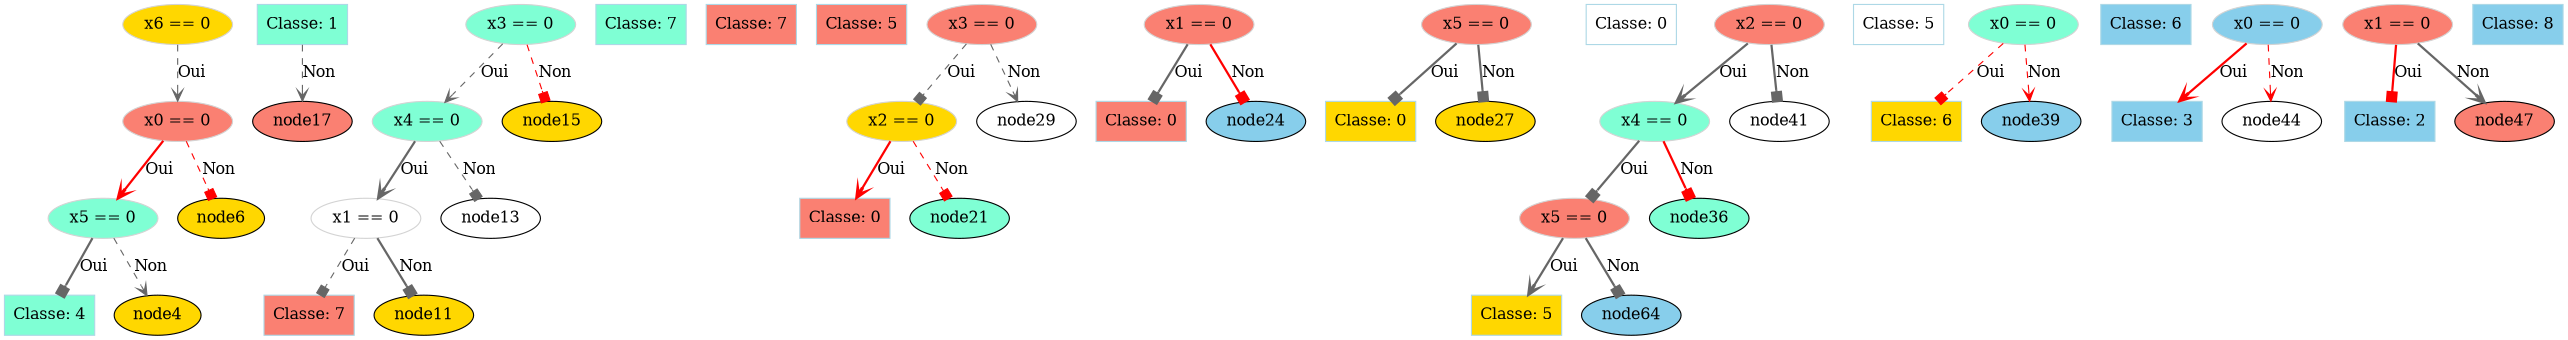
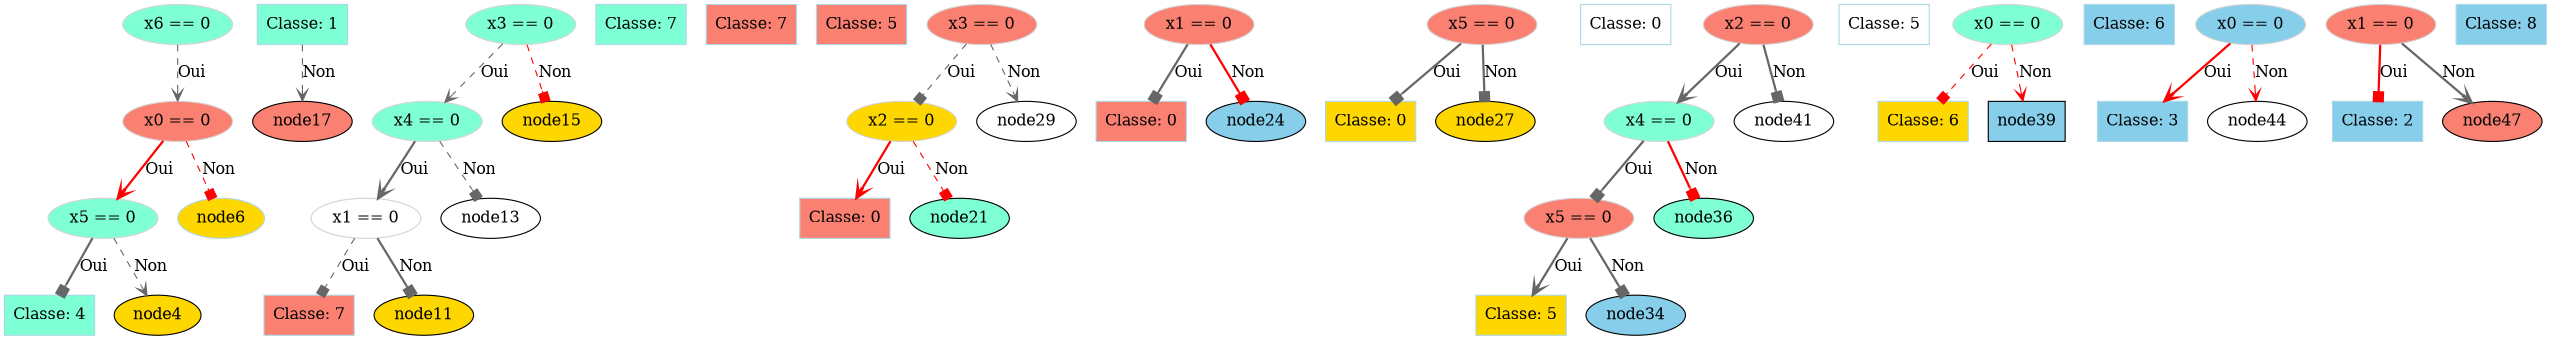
  digraph {
    node [color=lightblue fillcolor=salmon shape=box style=filled]
    edge [arrowhead=box color=gray40 style=bold]
-   n1 [color=lightgray fillcolor=gold label="x6 == 0" shape=ellipse]
+   n1 [color=lightgray fillcolor=aquamarine label="x6 == 0" shape=ellipse]
    n2 [color=lightgray label="x0 == 0" shape=ellipse]
    n3 [color=lightgray fillcolor=aquamarine label="x5 == 0" shape=ellipse]
-   node6 [fillcolor=gold color="" shape=""]
+   node6 [fillcolor=gold shape=""]
    node17 [color="" shape=""]
    n6 [fillcolor=aquamarine label="Classe: 4"]
    node4 [fillcolor=gold color="" shape=""]
    n8 [fillcolor=aquamarine label="Classe: 1"]
    n9 [color=lightgray fillcolor=aquamarine label="x3 == 0" shape=ellipse]
    n10 [color=lightgray fillcolor=aquamarine label="x4 == 0" shape=ellipse]
    node15 [fillcolor=gold color="" shape=""]
    n12 [color=lightgray fillcolor=white label="x1 == 0" shape=ellipse]
    node13 [fillcolor=white color="" shape=""]
    n14 [label="Classe: 7"]
    node11 [fillcolor=gold color="" shape=""]
    n16 [fillcolor=aquamarine label="Classe: 7"]
    n17 [label="Classe: 7"]
    n18 [label="Classe: 5"]
    n19 [color=lightgray label="x3 == 0" shape=ellipse]
    n20 [color=lightgray fillcolor=gold label="x2 == 0" shape=ellipse]
    node29 [fillcolor=white color="" shape=""]
    n22 [label="Classe: 0"]
    node21 [fillcolor=aquamarine color="" shape=""]
    n24 [color=lightgray label="x1 == 0" shape=ellipse]
    n25 [label="Classe: 0"]
    node24 [fillcolor=skyblue color="" shape=""]
    n27 [color=lightgray label="x5 == 0" shape=ellipse]
    n28 [fillcolor=gold label="Classe: 0"]
    node27 [fillcolor=gold color="" shape=""]
    n30 [fillcolor=white label="Classe: 0"]
    n31 [color=lightgray label="x2 == 0" shape=ellipse]
    n32 [color=lightgray fillcolor=aquamarine label="x4 == 0" shape=ellipse]
    node41 [fillcolor=white color="" shape=""]
    n34 [color=lightgray label="x5 == 0" shape=ellipse]
    node36 [fillcolor=aquamarine color="" shape=""]
    n36 [fillcolor=gold label="Classe: 5"]
-   node34 [fillcolor=skyblue label=node64 color="" shape=""]
+   node34 [fillcolor=skyblue color="" shape=""]
    n38 [fillcolor=white label="Classe: 5"]
    n39 [color=lightgray fillcolor=aquamarine label="x0 == 0" shape=ellipse]
    n40 [fillcolor=gold label="Classe: 6"]
-   node39 [fillcolor=skyblue color="" shape=""]
+   node39 [fillcolor=skyblue color=""]
    n42 [fillcolor=skyblue label="Classe: 6"]
    n43 [color=lightgray fillcolor=skyblue label="x0 == 0" shape=ellipse]
    n44 [fillcolor=skyblue label="Classe: 3"]
    node44 [fillcolor=white color="" shape=""]
    n46 [color=lightgray label="x1 == 0" shape=ellipse]
    n47 [fillcolor=skyblue label="Classe: 2"]
    node47 [color="" shape=""]
    n49 [fillcolor=skyblue label="Classe: 8"]
    n1 -> n2 [arrowhead=vee label=Oui style=dashed]
    n2 -> n3 [arrowhead=vee color=red label=Oui]
    n2 -> node6 [color=red label=Non style=dashed]
    n3 -> n6 [label=Oui]
    n3 -> node4 [arrowhead=vee label=Non style=dashed]
    n8 -> node17 [arrowhead=vee label=Non style=dashed]
    n9 -> n10 [arrowhead=vee label=Oui style=dashed]
    n9 -> node15 [color=red label=Non style=dashed]
    n10 -> n12 [arrowhead=vee label=Oui]
    n10 -> node13 [label=Non style=dashed]
    n12 -> n14 [label=Oui style=dashed]
    n12 -> node11 [label=Non]
    n19 -> n20 [label=Oui style=dashed]
    n19 -> node29 [arrowhead=vee label=Non style=dashed]
    n20 -> n22 [arrowhead=vee color=red label=Oui]
    n20 -> node21 [color=red label=Non style=dashed]
    n24 -> n25 [label=Oui]
    n24 -> node24 [color=red label=Non]
    n27 -> n28 [label=Oui]
    n27 -> node27 [label=Non]
    n31 -> n32 [arrowhead=vee label=Oui]
    n31 -> node41 [label=Non]
    n32 -> n34 [label=Oui]
    n32 -> node36 [color=red label=Non]
    n34 -> n36 [arrowhead=vee label=Oui]
    n34 -> node34 [label=Non]
    n39 -> n40 [color=red label=Oui style=dashed]
    n39 -> node39 [arrowhead=vee color=red label=Non style=dashed]
    n43 -> n44 [arrowhead=vee color=red label=Oui]
    n43 -> node44 [arrowhead=vee color=red label=Non style=dashed]
    n46 -> n47 [color=red label=Oui]
    n46 -> node47 [arrowhead=vee label=Non]
  }
